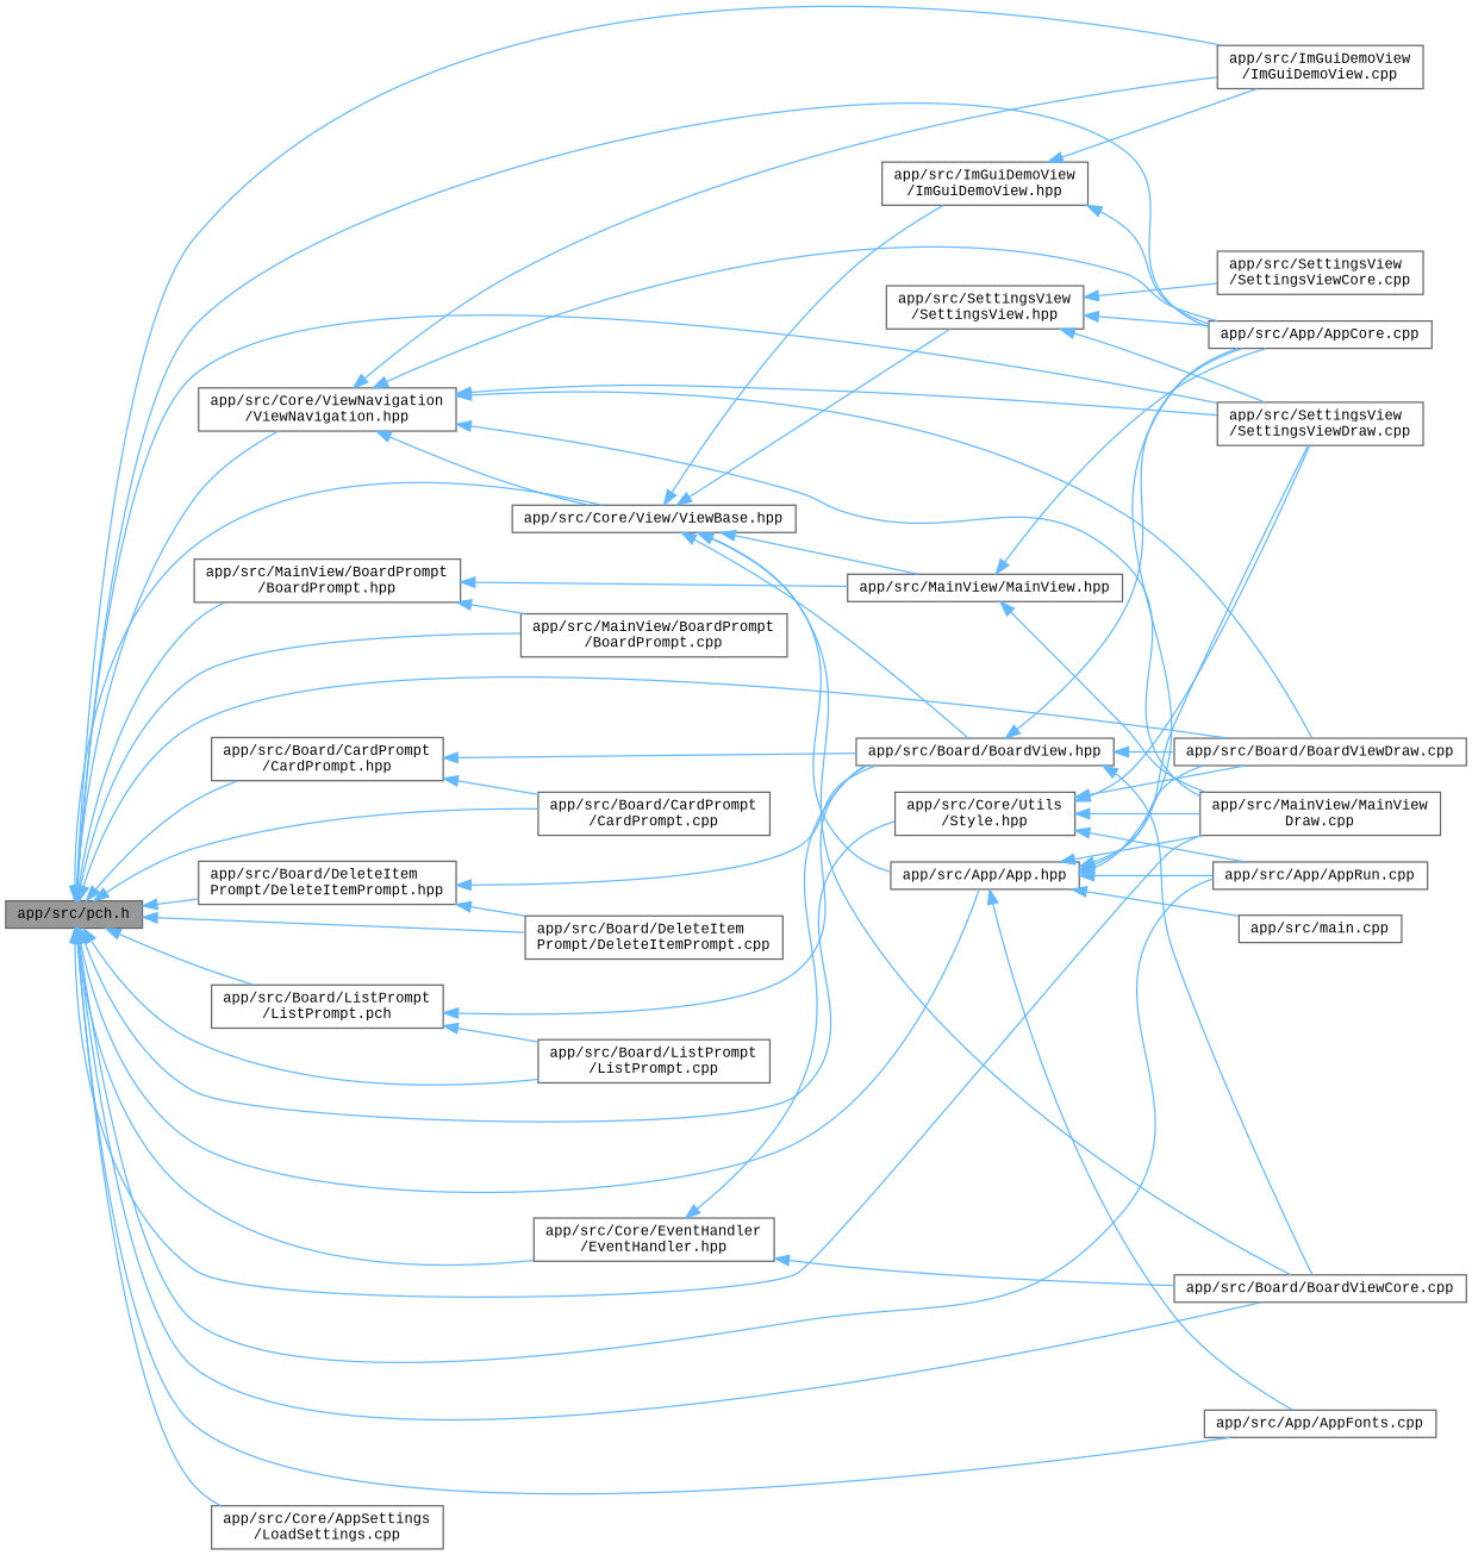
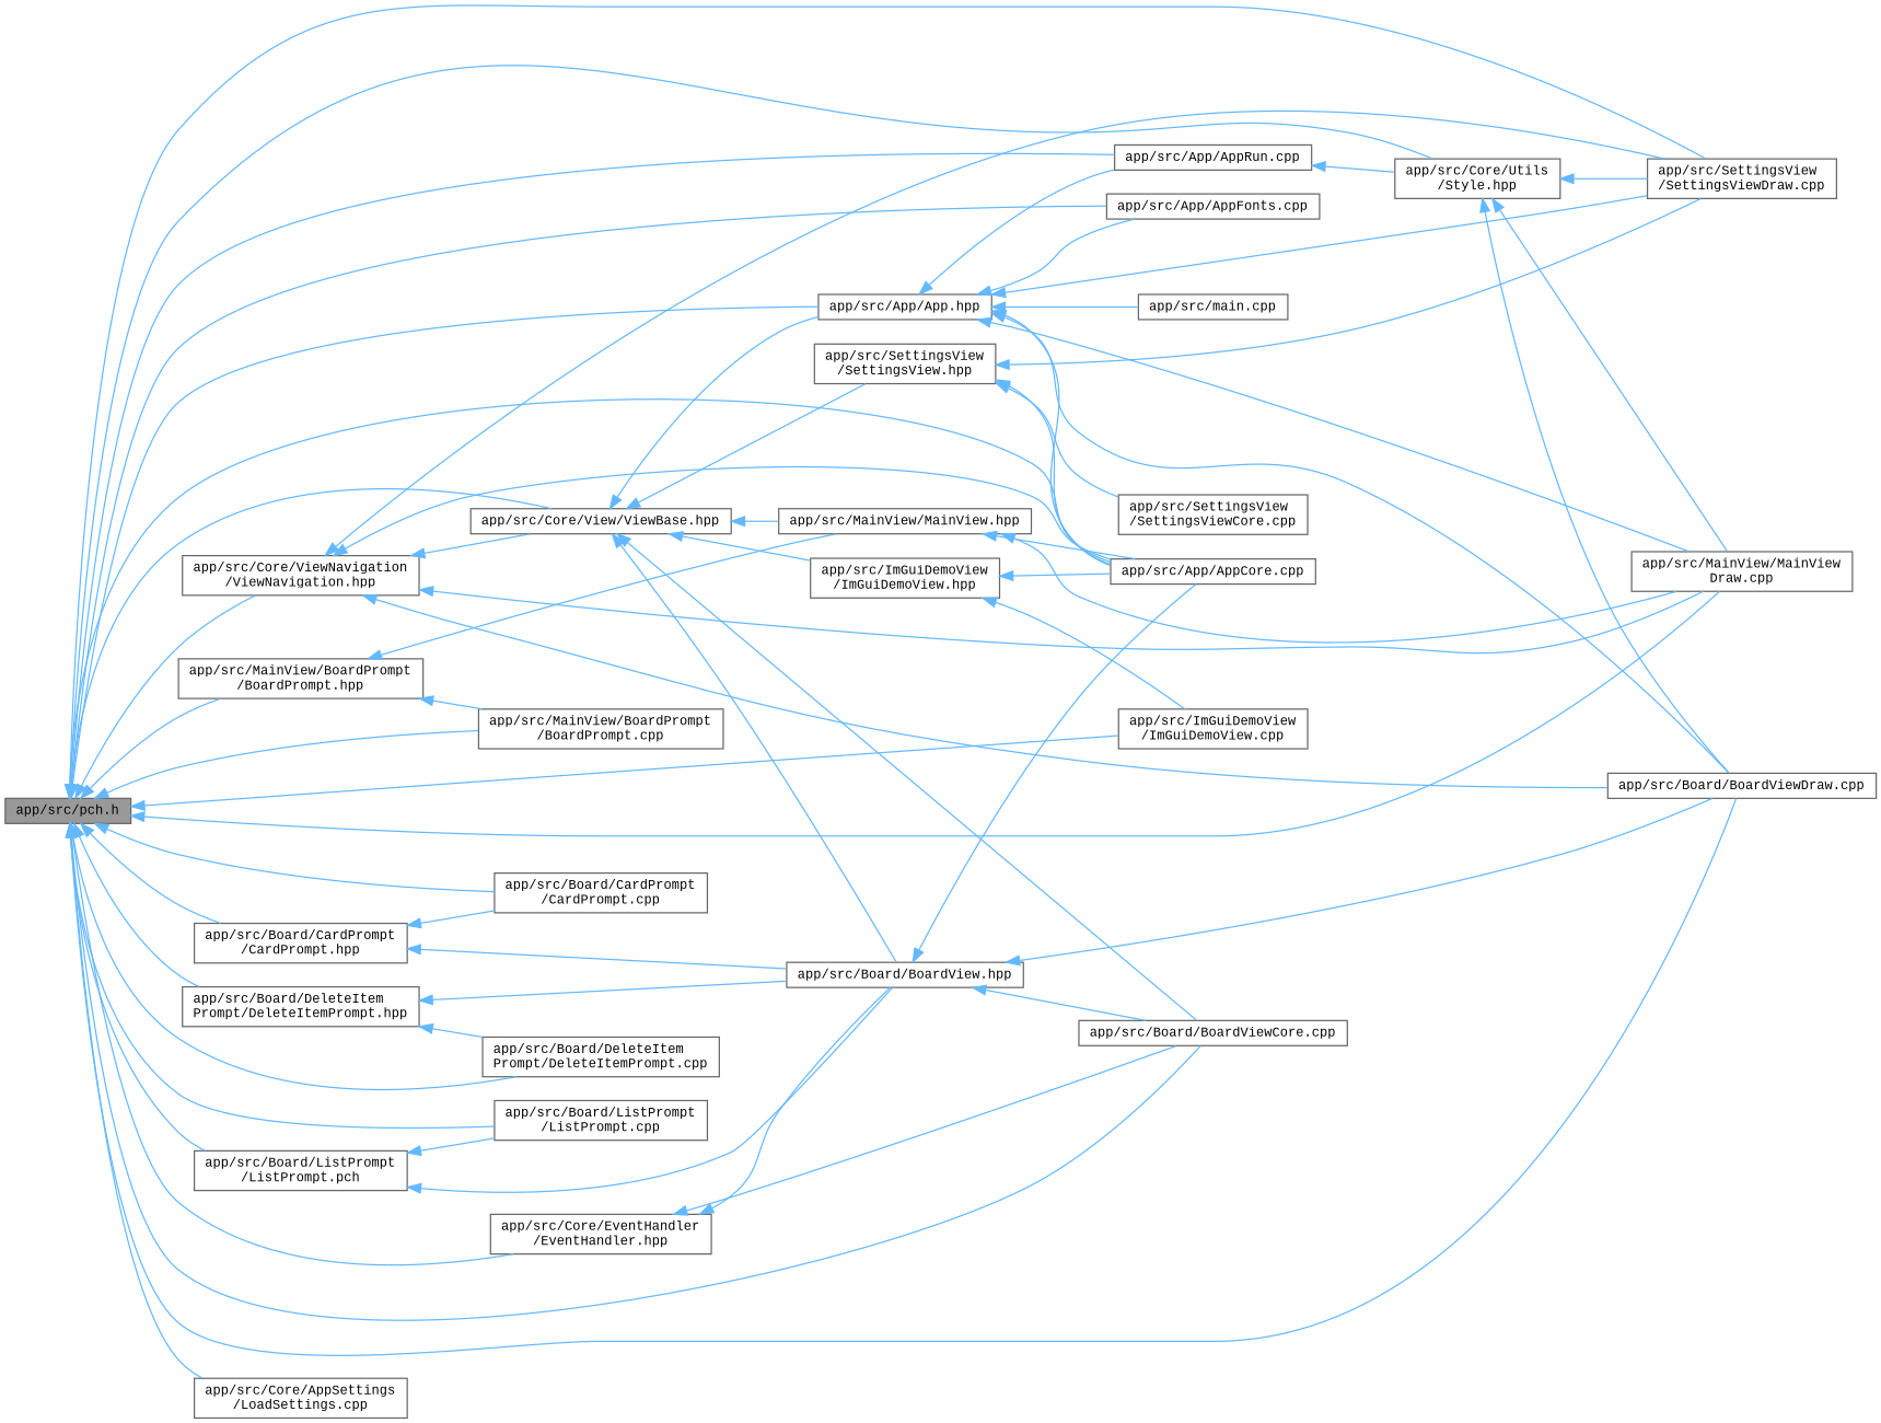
  digraph {
    fontname="Liberation Mono"
    rankdir=LR
    node [color=grey40 fillcolor=white fontname="Liberation Mono" fontsize=10 shape=box style=filled]
    edge [color=steelblue1 dir=back fontname="Liberation Mono" fontsize=10 labelfontname=Helvetica labelfontsize=10 style=solid]
    n1 [color=gray40 fillcolor=grey60 fontcolor=black height=0.2 label="app/src/pch.h" width=0.4]
    n2 [height=0.2 label="app/src/App/App.hpp" width=0.4]
    n3 [height=0.2 label="app/src/App/AppCore.cpp" width=0.4]
    n4 [height=0.2 label="app/src/App/AppFonts.cpp" width=0.4]
    n5 [height=0.2 label="app/src/App/AppRun.cpp" width=0.4]
    n6 [height=0.2 label="app/src/Board/BoardViewDraw.cpp" width=0.4]
    n7 [height=0.2 label="app/src/MainView/MainView\lDraw.cpp" width=0.4]
    n8 [height=0.2 label="app/src/SettingsView\l/SettingsViewDraw.cpp" width=0.4]
    n9 [height=0.2 label="app/src/Board/BoardViewCore.cpp" width=0.4]
    n10 [height=0.2 label="app/src/Board/CardPrompt\l/CardPrompt.cpp" width=0.4]
    n11 [height=0.2 label="app/src/Board/CardPrompt\l/CardPrompt.hpp" width=0.4]
    n12 [height=0.2 label="app/src/Board/DeleteItem\lPrompt/DeleteItemPrompt.cpp" width=0.4]
    n13 [height=0.2 label="app/src/Board/DeleteItem\lPrompt/DeleteItemPrompt.hpp" width=0.4]
    n14 [height=0.2 label="app/src/Board/ListPrompt\l/ListPrompt.cpp" width=0.4]
    n15 [height=0.2 label="app/src/Board/ListPrompt\l/ListPrompt.pch" width=0.4]
    n16 [height=0.2 label="app/src/Core/AppSettings\l/LoadSettings.cpp" width=0.4]
    n17 [height=0.2 label="app/src/Core/EventHandler\l/EventHandler.hpp" width=0.4]
    n18 [height=0.2 label="app/src/Core/Utils\l/Style.hpp" width=0.4]
    n19 [height=0.2 label="app/src/Core/View/ViewBase.hpp" width=0.4]
    n20 [height=0.2 label="app/src/ImGuiDemoView\l/ImGuiDemoView.cpp" width=0.4]
    n21 [height=0.2 label="app/src/Core/ViewNavigation\l/ViewNavigation.hpp" width=0.4]
    n22 [height=0.2 label="app/src/MainView/BoardPrompt\l/BoardPrompt.cpp" width=0.4]
    n23 [height=0.2 label="app/src/MainView/BoardPrompt\l/BoardPrompt.hpp" width=0.4]
    n24 [height=0.2 label="app/src/main.cpp" width=0.4]
    n25 [height=0.2 label="app/src/Board/BoardView.hpp" width=0.4]
    n26 [height=0.2 label="app/src/ImGuiDemoView\l/ImGuiDemoView.hpp" width=0.4]
    n27 [height=0.2 label="app/src/MainView/MainView.hpp" width=0.4]
    n28 [height=0.2 label="app/src/SettingsView\l/SettingsView.hpp" width=0.4]
    n29 [height=0.2 label="app/src/SettingsView\l/SettingsViewCore.cpp" width=0.4]
    n1 -> n2
    n1 -> n3
    n1 -> n4
    n1 -> n5
    n1 -> n6
    n1 -> n7
    n1 -> n8
    n1 -> n9
    n1 -> n10
    n1 -> n11
    n1 -> n12
    n1 -> n13
    n1 -> n14
    n1 -> n15
    n1 -> n16
    n1 -> n17
    n1 -> n18
    n1 -> n19
    n1 -> n20
    n1 -> n21
    n1 -> n22
    n1 -> n23
    n2 -> n3
    n2 -> n4
    n2 -> n5
    n2 -> n6
    n2 -> n7
    n2 -> n8
    n2 -> n24
    n11 -> n10
    n11 -> n25
    n13 -> n12
    n13 -> n25
    n15 -> n14
    n15 -> n25
    n17 -> n9
    n17 -> n25
-   n18 -> n5
+   n5 -> n18
    n18 -> n6
    n18 -> n7
    n18 -> n8
    n19 -> n2
    n19 -> n9
    n19 -> n25
    n19 -> n26
    n19 -> n27
    n19 -> n28
    n21 -> n3
    n21 -> n6
    n21 -> n7
    n21 -> n8
    n21 -> n19
-   n21 -> n20
    n23 -> n22
    n23 -> n27
    n25 -> n3
    n25 -> n6
    n25 -> n9
    n26 -> n3
    n26 -> n20
    n27 -> n3
    n27 -> n7
    n28 -> n3
    n28 -> n8
    n28 -> n29
  }
